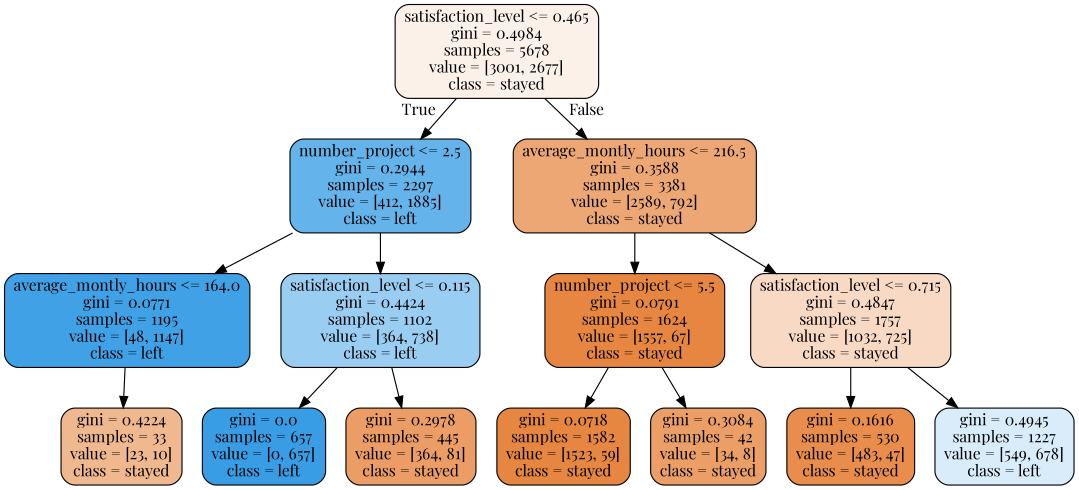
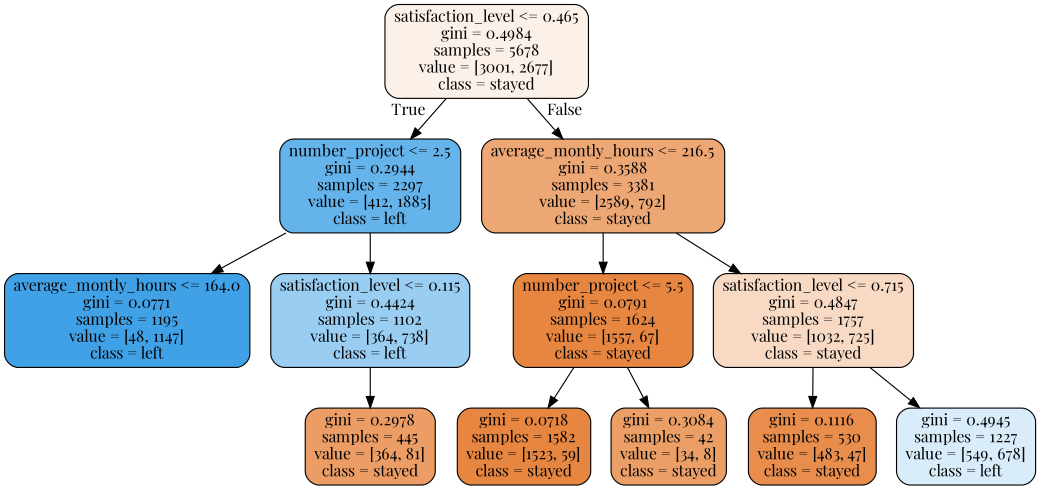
  digraph {
    fontname="Playfair Display"
    node [color=black fontname="Playfair Display" shape=box style="filled, rounded"]
    edge [fontname="Playfair Display"]
    n1 [fillcolor="#e581391c" label="satisfaction_level <= 0.465\ngini = 0.4984\nsamples = 5678\nvalue = [3001, 2677]\nclass = stayed"]
    n2 [fillcolor="#399de5c7" label="number_project <= 2.5\ngini = 0.2944\nsamples = 2297\nvalue = [412, 1885]\nclass = left"]
    n3 [fillcolor="#e58139b1" label="average_montly_hours <= 216.5\ngini = 0.3588\nsamples = 3381\nvalue = [2589, 792]\nclass = stayed"]
    n4 [fillcolor="#399de5f4" label="average_montly_hours <= 164.0\ngini = 0.0771\nsamples = 1195\nvalue = [48, 1147]\nclass = left"]
    n5 [fillcolor="#399de581" label="satisfaction_level <= 0.115\ngini = 0.4424\nsamples = 1102\nvalue = [364, 738]\nclass = left"]
    n6 [fillcolor="#e58139f4" label="number_project <= 5.5\ngini = 0.0791\nsamples = 1624\nvalue = [1557, 67]\nclass = stayed"]
    n7 [fillcolor="#e581394c" label="satisfaction_level <= 0.715\ngini = 0.4847\nsamples = 1757\nvalue = [1032, 725]\nclass = stayed"]
-   n8 [fillcolor="#e5813990" label="gini = 0.4224\nsamples = 33\nvalue = [23, 10]\nclass = stayed"]
-   n9 [fillcolor="#399de5ff" label="gini = 0.0\nsamples = 657\nvalue = [0, 657]\nclass = left"]
    n10 [fillcolor="#e58139c6" label="gini = 0.2978\nsamples = 445\nvalue = [364, 81]\nclass = stayed"]
    n11 [fillcolor="#e58139f5" label="gini = 0.0718\nsamples = 1582\nvalue = [1523, 59]\nclass = stayed"]
    n12 [fillcolor="#e58139c3" label="gini = 0.3084\nsamples = 42\nvalue = [34, 8]\nclass = stayed"]
-   n13 [fillcolor="#e58139e6" label="gini = 0.1616\nsamples = 530\nvalue = [483, 47]\nclass = stayed"]
+   n13 [fillcolor="#e58139e6" label="gini = 0.1116\nsamples = 530\nvalue = [483, 47]\nclass = stayed"]
    n14 [fillcolor="#399de531" label="gini = 0.4945\nsamples = 1227\nvalue = [549, 678]\nclass = left"]
    n1 -> n2 [headlabel=True labelangle=45 labeldistance=2.5]
    n1 -> n3 [headlabel=False labelangle=-45 labeldistance=2.5]
    n2 -> n4
    n2 -> n5
    n3 -> n6
    n3 -> n7
-   n4 -> n8
-   n5 -> n9
    n5 -> n10
    n6 -> n11
    n6 -> n12
    n7 -> n13
    n7 -> n14
  }
